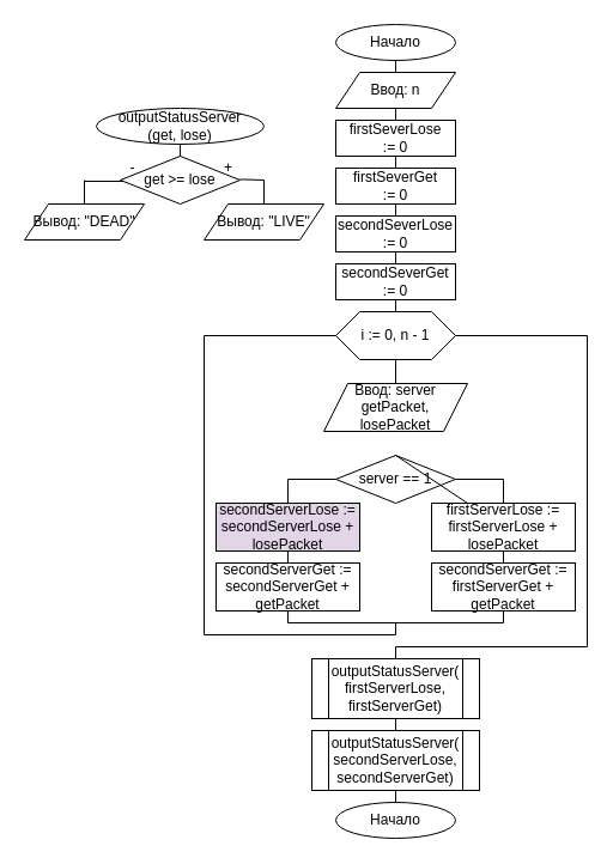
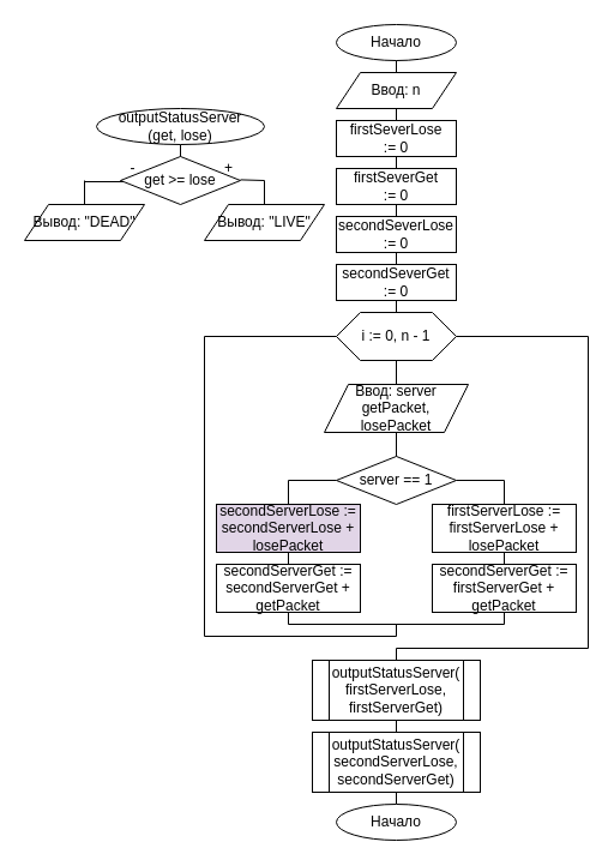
  <mxCell id="0" />
  <mxCell id="1" parent="0" />
  <mxCell id="2" value="Начало" style="ellipse;whiteSpace=wrap;html=1;" parent="1" vertex="1"><mxGeometry x="280" y="20" width="100" height="30" as="geometry" /></mxCell>
  <mxCell id="3" value="" style="endArrow=none;html=1;entryX=0.5;entryY=1;entryDx=0;entryDy=0;" parent="1" target="2" edge="1"><mxGeometry width="50" height="50" relative="1" as="geometry"><mxPoint x="330" y="60" as="sourcePoint" /><mxPoint x="350" y="150" as="targetPoint" /></mxGeometry></mxCell>
  <mxCell id="4" value="Ввод: n" style="shape=parallelogram;perimeter=parallelogramPerimeter;whiteSpace=wrap;html=1;fixedSize=1;" parent="1" vertex="1"><mxGeometry x="280" y="60" width="100" height="30" as="geometry" /></mxCell>
  <mxCell id="5" value="firstSeverLose&lt;br&gt;&lt;span style=&quot;color: rgba(0 , 0 , 0 , 0) ; font-family: monospace ; font-size: 0px&quot;&gt;%3CmxGraphModel%3E%3Croot%3E%3CmxCell%20id%3D%220%22%2F%3E%3CmxCell%20id%3D%221%22%20parent%3D%220%22%2F%3E%3CmxCell%20id%3D%222%22%20value%3D%22cntUnsolvedCases%20%3A%3D%200%22%20style%3D%22rounded%3D0%3BwhiteSpace%3Dwrap%3Bhtml%3D1%3B%22%20vertex%3D%221%22%20parent%3D%221%22%3E%3CmxGeometry%20x%3D%22340%22%20y%3D%2290%22%20width%3D%22100%22%20height%3D%2230%22%20as%3D%22geometry%22%2F%3E%3C%2FmxCell%3E%3C%2Froot%3E%3C%2FmxGraphModel%3E&lt;/span&gt;:= 0" style="rounded=0;whiteSpace=wrap;html=1;" parent="1" vertex="1"><mxGeometry x="280" y="100" width="100" height="30" as="geometry" /></mxCell>
  <mxCell id="6" value="firstSeverGet&lt;br&gt;&lt;span style=&quot;color: rgba(0 , 0 , 0 , 0) ; font-family: monospace ; font-size: 0px&quot;&gt;%3CmxGraphModel%3E%3Croot%3E%3CmxCell%20id%3D%220%22%2F%3E%3CmxCell%20id%3D%221%22%20parent%3D%220%22%2F%3E%3CmxCell%20id%3D%222%22%20value%3D%22cntUnsolvedCases%20%3A%3D%200%22%20style%3D%22rounded%3D0%3BwhiteSpace%3Dwrap%3Bhtml%3D1%3B%22%20vertex%3D%221%22%20parent%3D%221%22%3E%3CmxGeometry%20x%3D%22340%22%20y%3D%2290%22%20width%3D%22100%22%20height%3D%2230%22%20as%3D%22geometry%22%2F%3E%3C%2FmxCell%3E%3C%2Froot%3E%3C%2FmxGraphModel%3E&lt;/span&gt;:= 0" style="rounded=0;whiteSpace=wrap;html=1;" parent="1" vertex="1"><mxGeometry x="280" y="140" width="100" height="30" as="geometry" /></mxCell>
  <mxCell id="7" value="secondSeverLose&lt;br&gt;&lt;span style=&quot;color: rgba(0 , 0 , 0 , 0) ; font-family: monospace ; font-size: 0px&quot;&gt;%3CmxGraphModel%3E%3Croot%3E%3CmxCell%20id%3D%220%22%2F%3E%3CmxCell%20id%3D%221%22%20parent%3D%220%22%2F%3E%3CmxCell%20id%3D%222%22%20value%3D%22cntUnsolvedCases%20%3A%3D%200%22%20style%3D%22rounded%3D0%3BwhiteSpace%3Dwrap%3Bhtml%3D1%3B%22%20vertex%3D%221%22%20parent%3D%221%22%3E%3CmxGeometry%20x%3D%22340%22%20y%3D%2290%22%20width%3D%22100%22%20height%3D%2230%22%20as%3D%22geometry%22%2F%3E%3C%2FmxCell%3E%3C%2Froot%3E%3C%2FmxGraphModel%3E&lt;/span&gt;:= 0" style="rounded=0;whiteSpace=wrap;html=1;" parent="1" vertex="1"><mxGeometry x="280" y="180" width="100" height="30" as="geometry" /></mxCell>
  <mxCell id="8" value="secondSeverGet&lt;br&gt;&lt;span style=&quot;color: rgba(0 , 0 , 0 , 0) ; font-family: monospace ; font-size: 0px&quot;&gt;%3CmxGraphModel%3E%3Croot%3E%3CmxCell%20id%3D%220%22%2F%3E%3CmxCell%20id%3D%221%22%20parent%3D%220%22%2F%3E%3CmxCell%20id%3D%222%22%20value%3D%22cntUnsolvedCases%20%3A%3D%200%22%20style%3D%22rounded%3D0%3BwhiteSpace%3Dwrap%3Bhtml%3D1%3B%22%20vertex%3D%221%22%20parent%3D%221%22%3E%3CmxGeometry%20x%3D%22340%22%20y%3D%2290%22%20width%3D%22100%22%20height%3D%2230%22%20as%3D%22geometry%22%2F%3E%3C%2FmxCell%3E%3C%2Froot%3E%3C%2FmxGraphModel%3E&lt;/span&gt;:= 0" style="rounded=0;whiteSpace=wrap;html=1;" parent="1" vertex="1"><mxGeometry x="280" y="220" width="100" height="30" as="geometry" /></mxCell>
  <mxCell id="9" value="i := 0, n - 1" style="shape=hexagon;perimeter=hexagonPerimeter2;whiteSpace=wrap;html=1;fixedSize=1;" parent="1" vertex="1"><mxGeometry x="280" y="260" width="100" height="40" as="geometry" /></mxCell>
  <mxCell id="10" value="Ввод: server&lt;br&gt;getPacket, losePacket" style="shape=parallelogram;perimeter=parallelogramPerimeter;whiteSpace=wrap;html=1;fixedSize=1;" parent="1" vertex="1"><mxGeometry x="270" y="320" width="120" height="40" as="geometry" /></mxCell>
  <mxCell id="11" value="server == 1" style="rhombus;whiteSpace=wrap;html=1;" parent="1" vertex="1"><mxGeometry x="280" y="380" width="100" height="40" as="geometry" /></mxCell>
  <mxCell id="12" value="firstServerLose := firstServerLose + losePacket" style="rounded=0;whiteSpace=wrap;html=1;" parent="1" vertex="1"><mxGeometry x="360" y="420" width="120" height="40" as="geometry" /></mxCell>
  <mxCell id="13" value="secondServerGet := firstServerGet + getPacket" style="rounded=0;whiteSpace=wrap;html=1;" parent="1" vertex="1"><mxGeometry x="360" y="470" width="120" height="40" as="geometry" /></mxCell>
  <mxCell id="14" value="secondServerLose := secondServerLose + losePacket" style="rounded=0;whiteSpace=wrap;html=1;fillColor=#e1d5e7;" parent="1" vertex="1"><mxGeometry x="180" y="420" width="120" height="40" as="geometry" /></mxCell>
  <mxCell id="15" value="secondServerGet := secondServerGet + getPacket" style="rounded=0;whiteSpace=wrap;html=1;" parent="1" vertex="1"><mxGeometry x="180" y="470" width="120" height="40" as="geometry" /></mxCell>
  <mxCell id="16" value="" style="endArrow=none;html=1;rounded=0;exitX=0.5;exitY=0;exitDx=0;exitDy=0;entryX=0.5;entryY=1;entryDx=0;entryDy=0;" parent="1" source="5" target="4" edge="1"><mxGeometry width="50" height="50" relative="1" as="geometry"><mxPoint x="330" y="220" as="sourcePoint" /><mxPoint x="380" y="170" as="targetPoint" /></mxGeometry></mxCell>
  <mxCell id="17" value="" style="endArrow=none;html=1;rounded=0;exitX=0.5;exitY=0;exitDx=0;exitDy=0;entryX=0.5;entryY=1;entryDx=0;entryDy=0;" parent="1" source="6" target="5" edge="1"><mxGeometry width="50" height="50" relative="1" as="geometry"><mxPoint x="320" y="190" as="sourcePoint" /><mxPoint x="370" y="140" as="targetPoint" /></mxGeometry></mxCell>
  <mxCell id="18" value="" style="endArrow=none;html=1;rounded=0;exitX=0.5;exitY=0;exitDx=0;exitDy=0;entryX=0.5;entryY=1;entryDx=0;entryDy=0;" parent="1" source="7" target="6" edge="1"><mxGeometry width="50" height="50" relative="1" as="geometry"><mxPoint x="320" y="220" as="sourcePoint" /><mxPoint x="370" y="170" as="targetPoint" /></mxGeometry></mxCell>
  <mxCell id="19" value="" style="endArrow=none;html=1;rounded=0;exitX=0.5;exitY=0;exitDx=0;exitDy=0;entryX=0.5;entryY=1;entryDx=0;entryDy=0;" parent="1" source="8" target="7" edge="1"><mxGeometry width="50" height="50" relative="1" as="geometry"><mxPoint x="320" y="240" as="sourcePoint" /><mxPoint x="370" y="190" as="targetPoint" /></mxGeometry></mxCell>
  <mxCell id="20" value="" style="endArrow=none;html=1;rounded=0;exitX=0.5;exitY=0;exitDx=0;exitDy=0;entryX=0.5;entryY=1;entryDx=0;entryDy=0;" parent="1" source="9" target="8" edge="1"><mxGeometry width="50" height="50" relative="1" as="geometry"><mxPoint x="320" y="240" as="sourcePoint" /><mxPoint x="370" y="190" as="targetPoint" /></mxGeometry></mxCell>
  <mxCell id="21" value="" style="endArrow=none;html=1;rounded=0;exitX=0.5;exitY=0;exitDx=0;exitDy=0;" parent="1" source="10" edge="1"><mxGeometry width="50" height="50" relative="1" as="geometry"><mxPoint x="320" y="320" as="sourcePoint" /><mxPoint x="330" y="300" as="targetPoint" /></mxGeometry></mxCell>
- <mxCell id="22" value="" style="endArrow=none;html=1;rounded=0;exitX=0.5;exitY=0;exitDx=0;exitDy=0;" parent="1" source="11" target="12" edge="1"><mxGeometry width="50" height="50" relative="1" as="geometry"><mxPoint x="320" y="400" as="sourcePoint" /><mxPoint x="330" y="370" as="targetPoint" /></mxGeometry></mxCell>
+ <mxCell id="22" value="" style="endArrow=none;html=1;rounded=0;exitX=0.5;exitY=0;exitDx=0;exitDy=0;entryX=0.5;entryY=1;entryDx=0;entryDy=0;" parent="1" source="11" target="10" edge="1"><mxGeometry width="50" height="50" relative="1" as="geometry"><mxPoint x="320" y="400" as="sourcePoint" /><mxPoint x="330" y="370" as="targetPoint" /></mxGeometry></mxCell>
  <mxCell id="23" value="" style="endArrow=none;html=1;rounded=0;exitX=0.5;exitY=0;exitDx=0;exitDy=0;" parent="1" source="12" edge="1"><mxGeometry width="50" height="50" relative="1" as="geometry"><mxPoint x="320" y="430" as="sourcePoint" /><mxPoint x="420" y="400" as="targetPoint" /></mxGeometry></mxCell>
  <mxCell id="24" value="" style="endArrow=none;html=1;rounded=0;exitX=1;exitY=0.5;exitDx=0;exitDy=0;" parent="1" source="11" edge="1"><mxGeometry width="50" height="50" relative="1" as="geometry"><mxPoint x="320" y="430" as="sourcePoint" /><mxPoint x="420" y="400" as="targetPoint" /></mxGeometry></mxCell>
  <mxCell id="25" value="" style="endArrow=none;html=1;rounded=0;exitX=0.5;exitY=0;exitDx=0;exitDy=0;" parent="1" source="14" edge="1"><mxGeometry width="50" height="50" relative="1" as="geometry"><mxPoint x="320" y="430" as="sourcePoint" /><mxPoint x="240" y="400" as="targetPoint" /></mxGeometry></mxCell>
  <mxCell id="26" value="" style="endArrow=none;html=1;rounded=0;exitX=0;exitY=0.5;exitDx=0;exitDy=0;" parent="1" source="11" edge="1"><mxGeometry width="50" height="50" relative="1" as="geometry"><mxPoint x="320" y="430" as="sourcePoint" /><mxPoint x="240" y="400" as="targetPoint" /></mxGeometry></mxCell>
  <mxCell id="27" value="" style="endArrow=none;html=1;rounded=0;exitX=0.5;exitY=0;exitDx=0;exitDy=0;entryX=0.5;entryY=1;entryDx=0;entryDy=0;" parent="1" source="15" target="14" edge="1"><mxGeometry width="50" height="50" relative="1" as="geometry"><mxPoint x="320" y="480" as="sourcePoint" /><mxPoint x="370" y="430" as="targetPoint" /></mxGeometry></mxCell>
  <mxCell id="28" value="" style="endArrow=none;html=1;rounded=0;exitX=0.5;exitY=0;exitDx=0;exitDy=0;entryX=0.5;entryY=1;entryDx=0;entryDy=0;" parent="1" source="13" target="12" edge="1"><mxGeometry width="50" height="50" relative="1" as="geometry"><mxPoint x="320" y="480" as="sourcePoint" /><mxPoint x="370" y="430" as="targetPoint" /></mxGeometry></mxCell>
  <mxCell id="29" value="" style="endArrow=none;html=1;rounded=0;exitX=0.5;exitY=1;exitDx=0;exitDy=0;" parent="1" source="13" edge="1"><mxGeometry width="50" height="50" relative="1" as="geometry"><mxPoint x="320" y="510" as="sourcePoint" /><mxPoint x="420" y="520" as="targetPoint" /></mxGeometry></mxCell>
  <mxCell id="30" value="" style="endArrow=none;html=1;rounded=0;exitX=0.5;exitY=1;exitDx=0;exitDy=0;" parent="1" source="15" edge="1"><mxGeometry width="50" height="50" relative="1" as="geometry"><mxPoint x="320" y="510" as="sourcePoint" /><mxPoint x="240" y="520" as="targetPoint" /></mxGeometry></mxCell>
  <mxCell id="31" value="" style="endArrow=none;html=1;rounded=0;" parent="1" edge="1"><mxGeometry width="50" height="50" relative="1" as="geometry"><mxPoint x="240" y="520" as="sourcePoint" /><mxPoint x="420" y="520" as="targetPoint" /></mxGeometry></mxCell>
  <mxCell id="32" value="" style="endArrow=none;html=1;rounded=0;" parent="1" edge="1"><mxGeometry width="50" height="50" relative="1" as="geometry"><mxPoint x="330" y="520" as="sourcePoint" /><mxPoint x="330" y="530" as="targetPoint" /></mxGeometry></mxCell>
  <mxCell id="33" value="" style="endArrow=none;html=1;rounded=0;" parent="1" edge="1"><mxGeometry width="50" height="50" relative="1" as="geometry"><mxPoint x="330" y="530" as="sourcePoint" /><mxPoint x="170" y="530" as="targetPoint" /></mxGeometry></mxCell>
  <mxCell id="34" value="" style="endArrow=none;html=1;rounded=0;" parent="1" edge="1"><mxGeometry width="50" height="50" relative="1" as="geometry"><mxPoint x="170" y="530" as="sourcePoint" /><mxPoint x="170" y="280" as="targetPoint" /></mxGeometry></mxCell>
  <mxCell id="35" value="" style="endArrow=none;html=1;rounded=0;entryX=0;entryY=0.5;entryDx=0;entryDy=0;" parent="1" target="9" edge="1"><mxGeometry width="50" height="50" relative="1" as="geometry"><mxPoint x="170" y="280" as="sourcePoint" /><mxPoint x="320" y="460" as="targetPoint" /></mxGeometry></mxCell>
  <mxCell id="36" value="" style="endArrow=none;html=1;rounded=0;exitX=1;exitY=0.5;exitDx=0;exitDy=0;" parent="1" source="9" edge="1"><mxGeometry width="50" height="50" relative="1" as="geometry"><mxPoint x="270" y="510" as="sourcePoint" /><mxPoint x="490" y="280" as="targetPoint" /></mxGeometry></mxCell>
  <mxCell id="37" value="" style="endArrow=none;html=1;rounded=0;" parent="1" edge="1"><mxGeometry width="50" height="50" relative="1" as="geometry"><mxPoint x="490" y="280" as="sourcePoint" /><mxPoint x="490" y="540" as="targetPoint" /></mxGeometry></mxCell>
  <mxCell id="38" value="" style="endArrow=none;html=1;rounded=0;" parent="1" edge="1"><mxGeometry width="50" height="50" relative="1" as="geometry"><mxPoint x="330" y="540" as="sourcePoint" /><mxPoint x="490" y="540" as="targetPoint" /></mxGeometry></mxCell>
  <mxCell id="39" value="" style="endArrow=none;html=1;rounded=0;" parent="1" edge="1"><mxGeometry width="50" height="50" relative="1" as="geometry"><mxPoint x="330" y="550" as="sourcePoint" /><mxPoint x="330" y="540" as="targetPoint" /></mxGeometry></mxCell>
  <mxCell id="40" value="" style="endArrow=none;html=1;rounded=0;" parent="1" edge="1"><mxGeometry width="50" height="50" relative="1" as="geometry"><mxPoint x="330" y="660" as="sourcePoint" /><mxPoint x="330" y="670" as="targetPoint" /></mxGeometry></mxCell>
  <mxCell id="41" value="Начало" style="ellipse;whiteSpace=wrap;html=1;" parent="1" vertex="1"><mxGeometry x="280" y="670" width="100" height="30" as="geometry" /></mxCell>
  <mxCell id="42" value="outputStatusServer(&lt;br&gt;firstServerLose, firstServerGet)" style="shape=process;whiteSpace=wrap;html=1;backgroundOutline=1;" vertex="1" parent="1"><mxGeometry x="260" y="550" width="140" height="50" as="geometry" /></mxCell>
  <mxCell id="43" value="outputStatusServer(&lt;br&gt;secondServerLose, secondServerGet)" style="shape=process;whiteSpace=wrap;html=1;backgroundOutline=1;" vertex="1" parent="1"><mxGeometry x="260" y="610" width="140" height="50" as="geometry" /></mxCell>
  <mxCell id="44" value="" style="endArrow=none;html=1;rounded=0;exitX=0.5;exitY=0;exitDx=0;exitDy=0;entryX=0.5;entryY=1;entryDx=0;entryDy=0;" edge="1" parent="1" source="43" target="42"><mxGeometry width="50" height="50" relative="1" as="geometry"><mxPoint x="330" y="700" as="sourcePoint" /><mxPoint x="380" y="650" as="targetPoint" /></mxGeometry></mxCell>
  <mxCell id="45" value="outputStatusServer&lt;br&gt;(get, lose)" style="ellipse;whiteSpace=wrap;html=1;" vertex="1" parent="1"><mxGeometry x="80" y="90" width="140" height="30" as="geometry" /></mxCell>
  <mxCell id="46" value="get &amp;gt;= lose" style="rhombus;whiteSpace=wrap;html=1;" vertex="1" parent="1"><mxGeometry x="100" y="130" width="100" height="40" as="geometry" /></mxCell>
  <mxCell id="47" value="+" style="text;html=1;align=center;verticalAlign=middle;resizable=0;points=[];autosize=1;strokeColor=none;fillColor=none;" vertex="1" parent="1"><mxGeometry x="180" y="130" width="20" height="20" as="geometry" /></mxCell>
  <mxCell id="48" value="-" style="text;html=1;align=center;verticalAlign=middle;resizable=0;points=[];autosize=1;strokeColor=none;fillColor=none;" vertex="1" parent="1"><mxGeometry x="100" y="130" width="20" height="20" as="geometry" /></mxCell>
  <mxCell id="49" value="Вывод: &quot;LIVE&quot;" style="shape=parallelogram;perimeter=parallelogramPerimeter;whiteSpace=wrap;html=1;fixedSize=1;" vertex="1" parent="1"><mxGeometry x="170" y="170" width="100" height="30" as="geometry" /></mxCell>
  <mxCell id="50" value="Вывод: &quot;DEAD&quot;" style="shape=parallelogram;perimeter=parallelogramPerimeter;whiteSpace=wrap;html=1;fixedSize=1;" vertex="1" parent="1"><mxGeometry x="20" y="170" width="100" height="30" as="geometry" /></mxCell>
  <mxCell id="51" value="" style="endArrow=none;html=1;rounded=0;exitX=0.5;exitY=0;exitDx=0;exitDy=0;entryX=0.5;entryY=1;entryDx=0;entryDy=0;" edge="1" parent="1" source="46" target="45"><mxGeometry width="50" height="50" relative="1" as="geometry"><mxPoint x="380" y="140" as="sourcePoint" /><mxPoint x="430" y="90" as="targetPoint" /></mxGeometry></mxCell>
  <mxCell id="52" value="" style="endArrow=none;html=1;rounded=0;exitX=0.5;exitY=0;exitDx=0;exitDy=0;" edge="1" parent="1" source="49"><mxGeometry width="50" height="50" relative="1" as="geometry"><mxPoint x="380" y="140" as="sourcePoint" /><mxPoint x="220" y="150" as="targetPoint" /></mxGeometry></mxCell>
  <mxCell id="53" value="" style="endArrow=none;html=1;rounded=0;entryX=1;entryY=0.97;entryDx=0;entryDy=0;entryPerimeter=0;" edge="1" parent="1" target="47"><mxGeometry width="50" height="50" relative="1" as="geometry"><mxPoint x="220" y="150" as="sourcePoint" /><mxPoint x="430" y="90" as="targetPoint" /></mxGeometry></mxCell>
  <mxCell id="54" value="" style="endArrow=none;html=1;rounded=0;exitX=0.5;exitY=0;exitDx=0;exitDy=0;" edge="1" parent="1" source="50"><mxGeometry width="50" height="50" relative="1" as="geometry"><mxPoint x="380" y="140" as="sourcePoint" /><mxPoint x="70" y="150" as="targetPoint" /></mxGeometry></mxCell>
  <mxCell id="55" value="" style="endArrow=none;html=1;rounded=0;exitX=0.12;exitY=1.05;exitDx=0;exitDy=0;exitPerimeter=0;" edge="1" parent="1" source="48"><mxGeometry width="50" height="50" relative="1" as="geometry"><mxPoint x="380" y="140" as="sourcePoint" /><mxPoint x="70" y="151" as="targetPoint" /></mxGeometry></mxCell>
